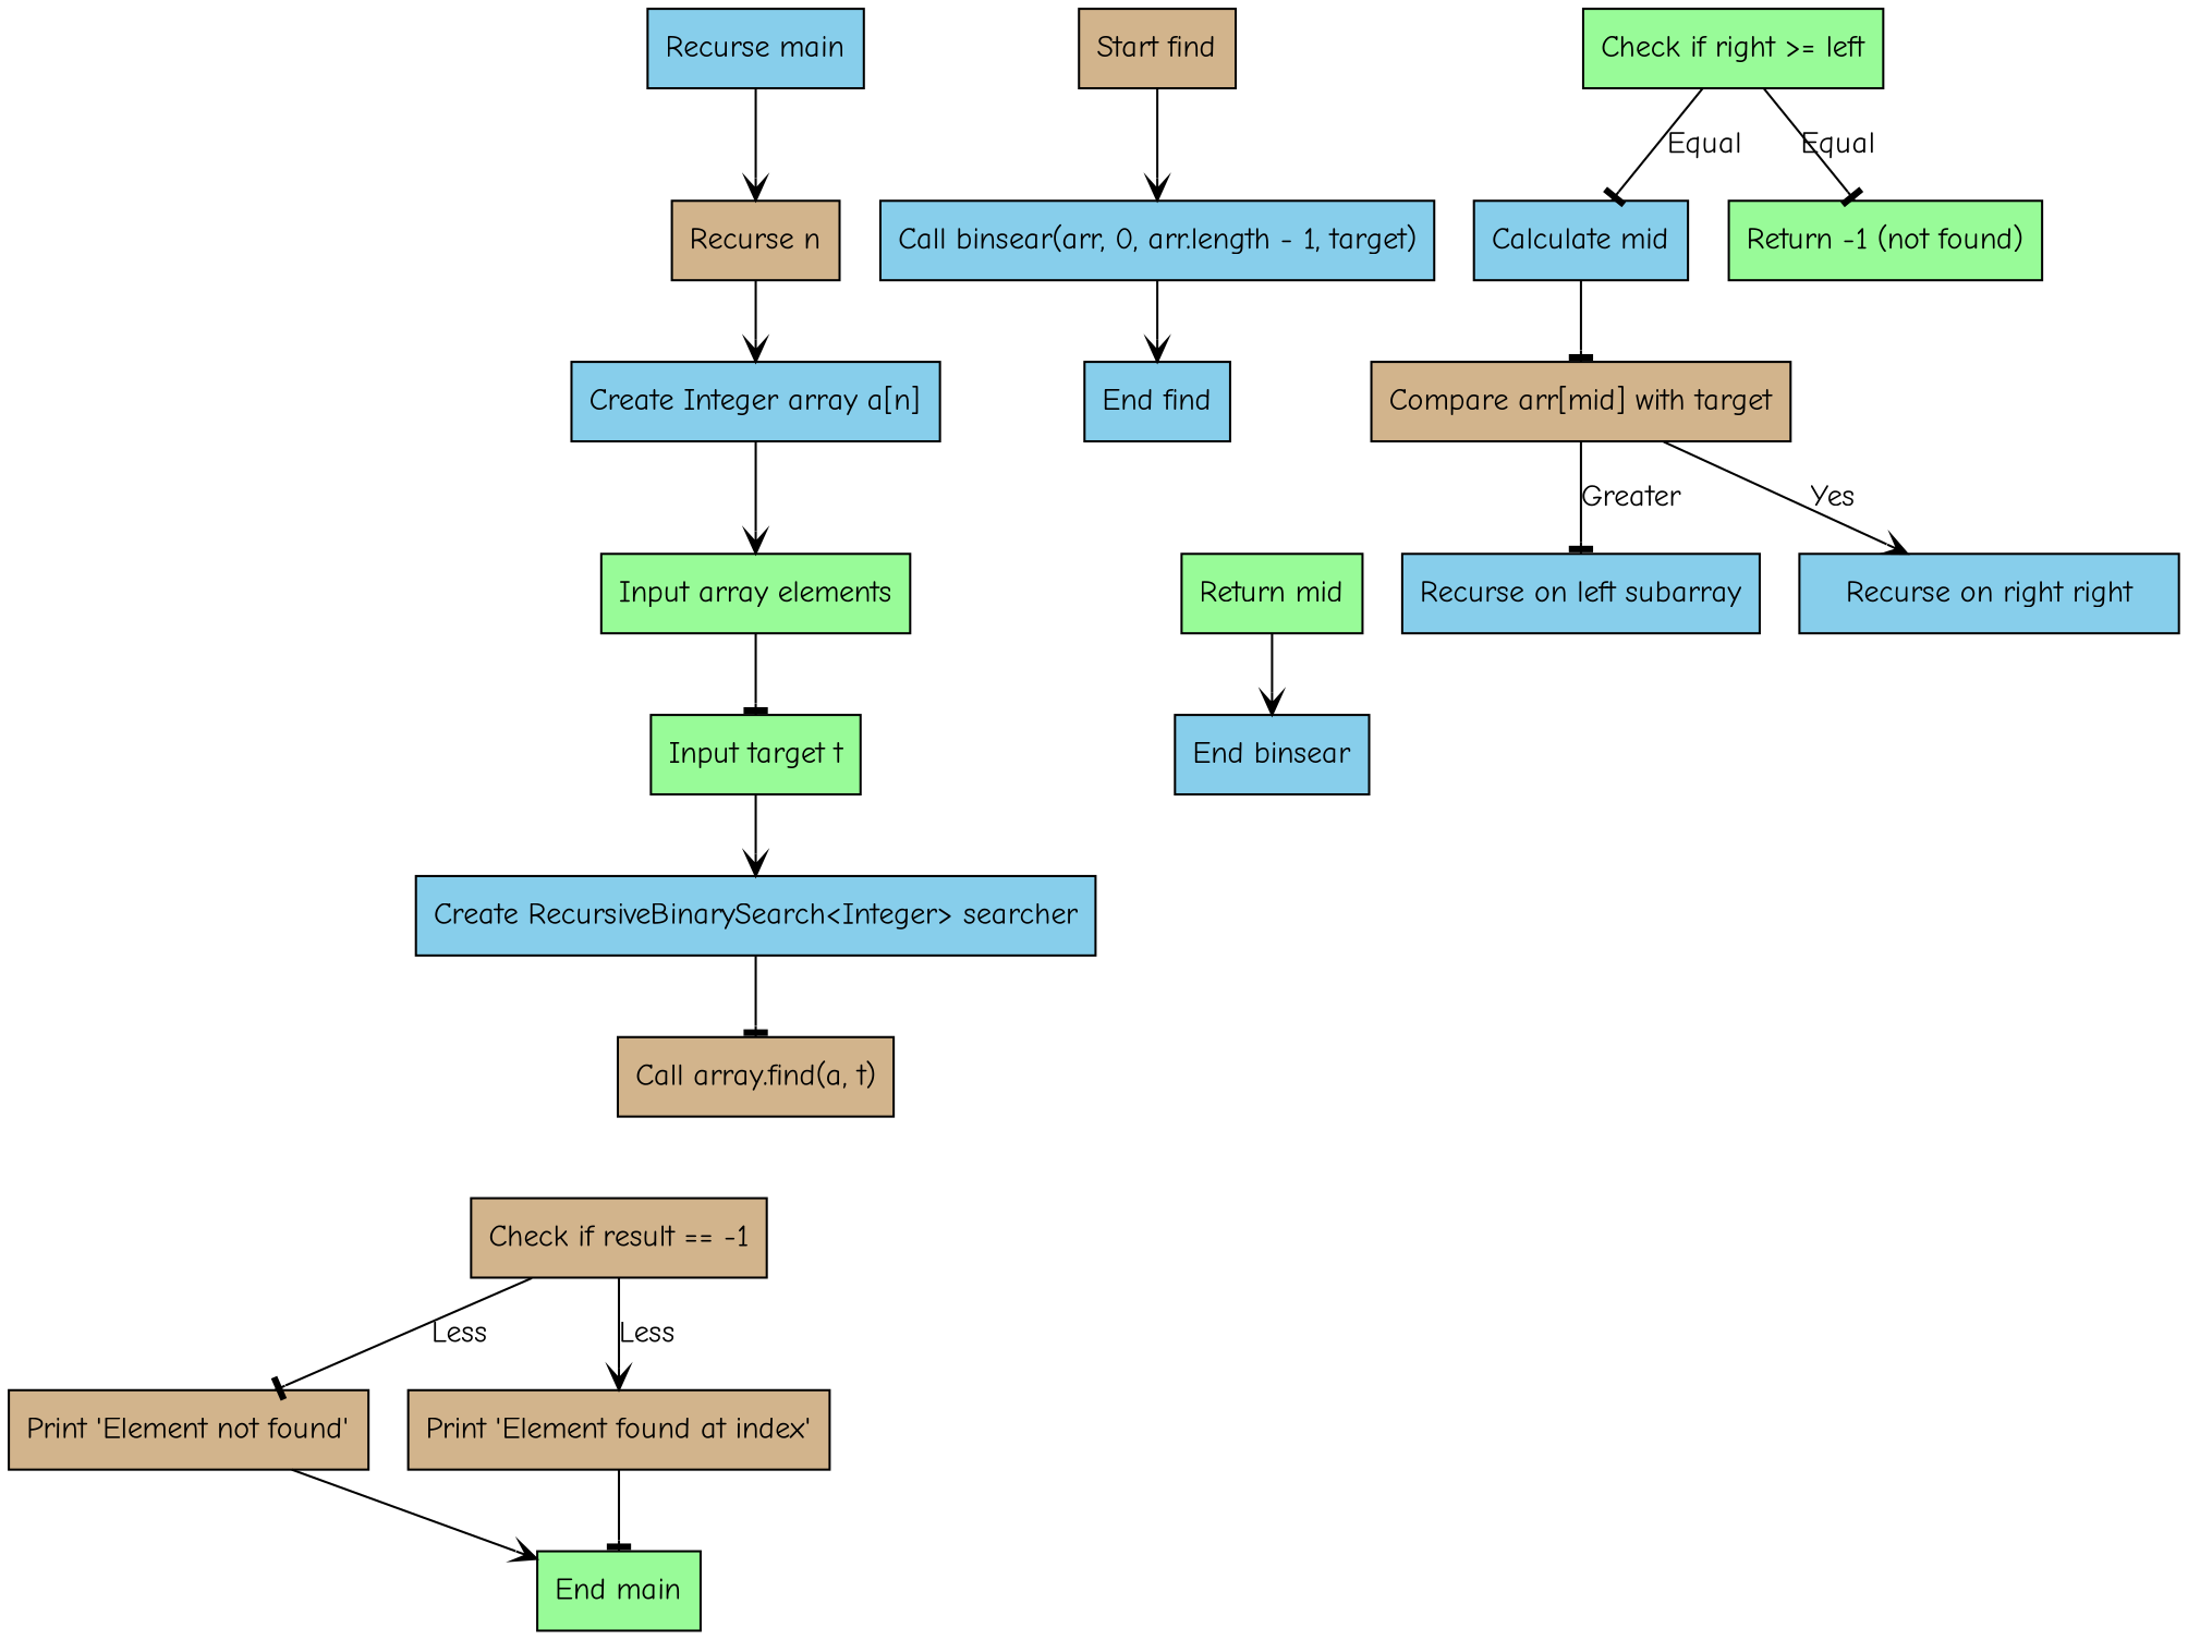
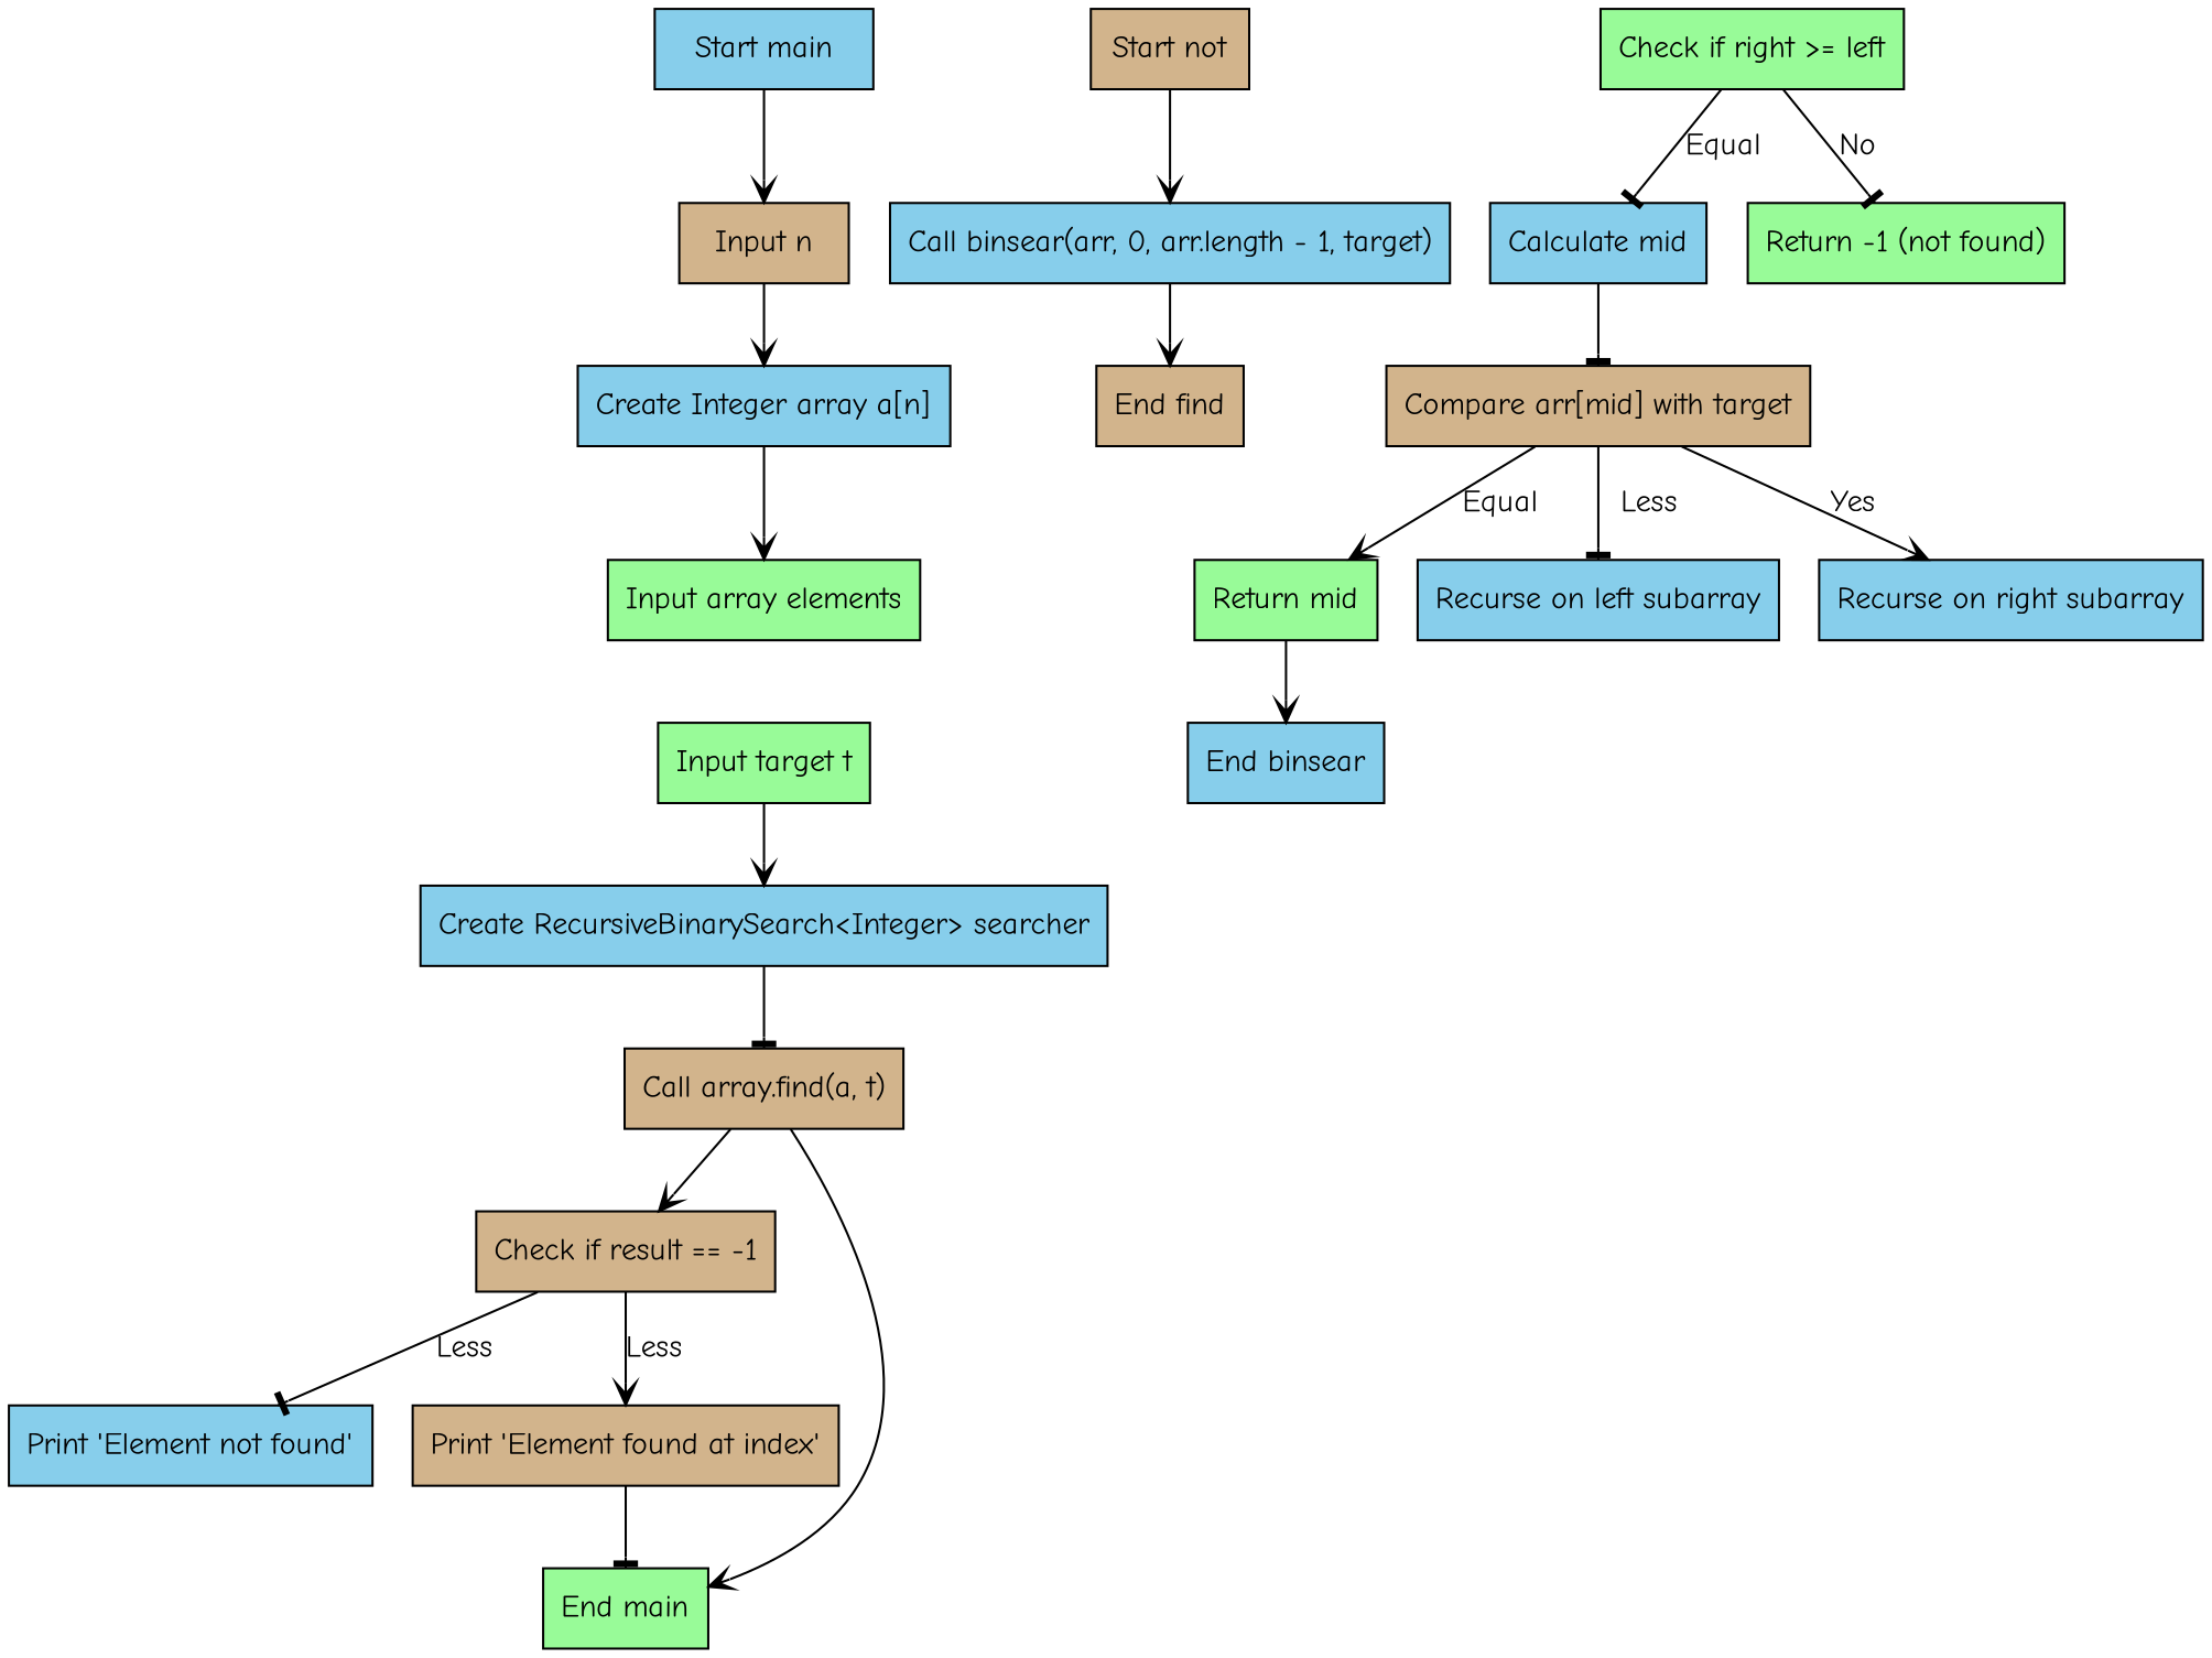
  digraph {
    fontname="Comic Neue"
    node [fillcolor=skyblue fontname="Comic Neue" shape=rectangle style=filled]
    edge [arrowhead=vee fontname="Comic Neue"]
-   n1 [label="Recurse main"]
-   n2 [fillcolor=tan label="Recurse n"]
+   n1 [label="Start main"]
+   n2 [fillcolor=tan label="Input n"]
    n3 [label="Create Integer array a[n]"]
    n4 [fillcolor=palegreen label="Input array elements"]
    n5 [fillcolor=palegreen label="Input target t"]
    n6 [label="Create RecursiveBinarySearch<Integer> searcher"]
    n7 [fillcolor=tan label="Call array.find(a, t)"]
    n8 [fillcolor=tan label="Check if result == -1"]
-   n9 [fillcolor=tan label="Print 'Element not found'"]
+   n9 [label="Print 'Element not found'"]
    n10 [fillcolor=tan label="Print 'Element found at index'"]
    n11 [fillcolor=palegreen label="End main"]
-   n12 [fillcolor=tan label="Start find"]
+   n12 [fillcolor=tan label="Start not"]
    n13 [label="Call binsear(arr, 0, arr.length - 1, target)"]
-   n14 [label="End find"]
+   n14 [fillcolor=tan label="End find"]
    n15 [fillcolor=palegreen label="Check if right >= left"]
    n16 [label="Calculate mid"]
    n17 [fillcolor=palegreen label="Return -1 (not found)"]
    n18 [fillcolor=tan label="Compare arr[mid] with target"]
    n19 [fillcolor=palegreen label="Return mid"]
    n20 [label="Recurse on left subarray"]
-   n21 [label="Recurse on right right"]
+   n21 [label="Recurse on right subarray"]
    n22 [label="End binsear"]
    n1 -> n2
    n2 -> n3
    n3 -> n4
-   n4 -> n5 [arrowhead=tee]
    n5 -> n6
    n6 -> n7 [arrowhead=tee]
+   n7 -> n8
    n8 -> n9 [arrowhead=tee label=Less]
    n8 -> n10 [label=Less]
-   n9 -> n11
+   n7 -> n11
    n10 -> n11 [arrowhead=tee]
    n12 -> n13
    n13 -> n14
    n15 -> n16 [arrowhead=tee label=Equal]
-   n15 -> n17 [arrowhead=tee label=Equal]
+   n15 -> n17 [arrowhead=tee label=No]
    n16 -> n18 [arrowhead=tee]
-   n18 -> n20 [arrowhead=tee label=Greater]
+   n18 -> n19 [label=Equal]
+   n18 -> n20 [arrowhead=tee label=Less]
    n18 -> n21 [label=Yes]
    n19 -> n22
  }
